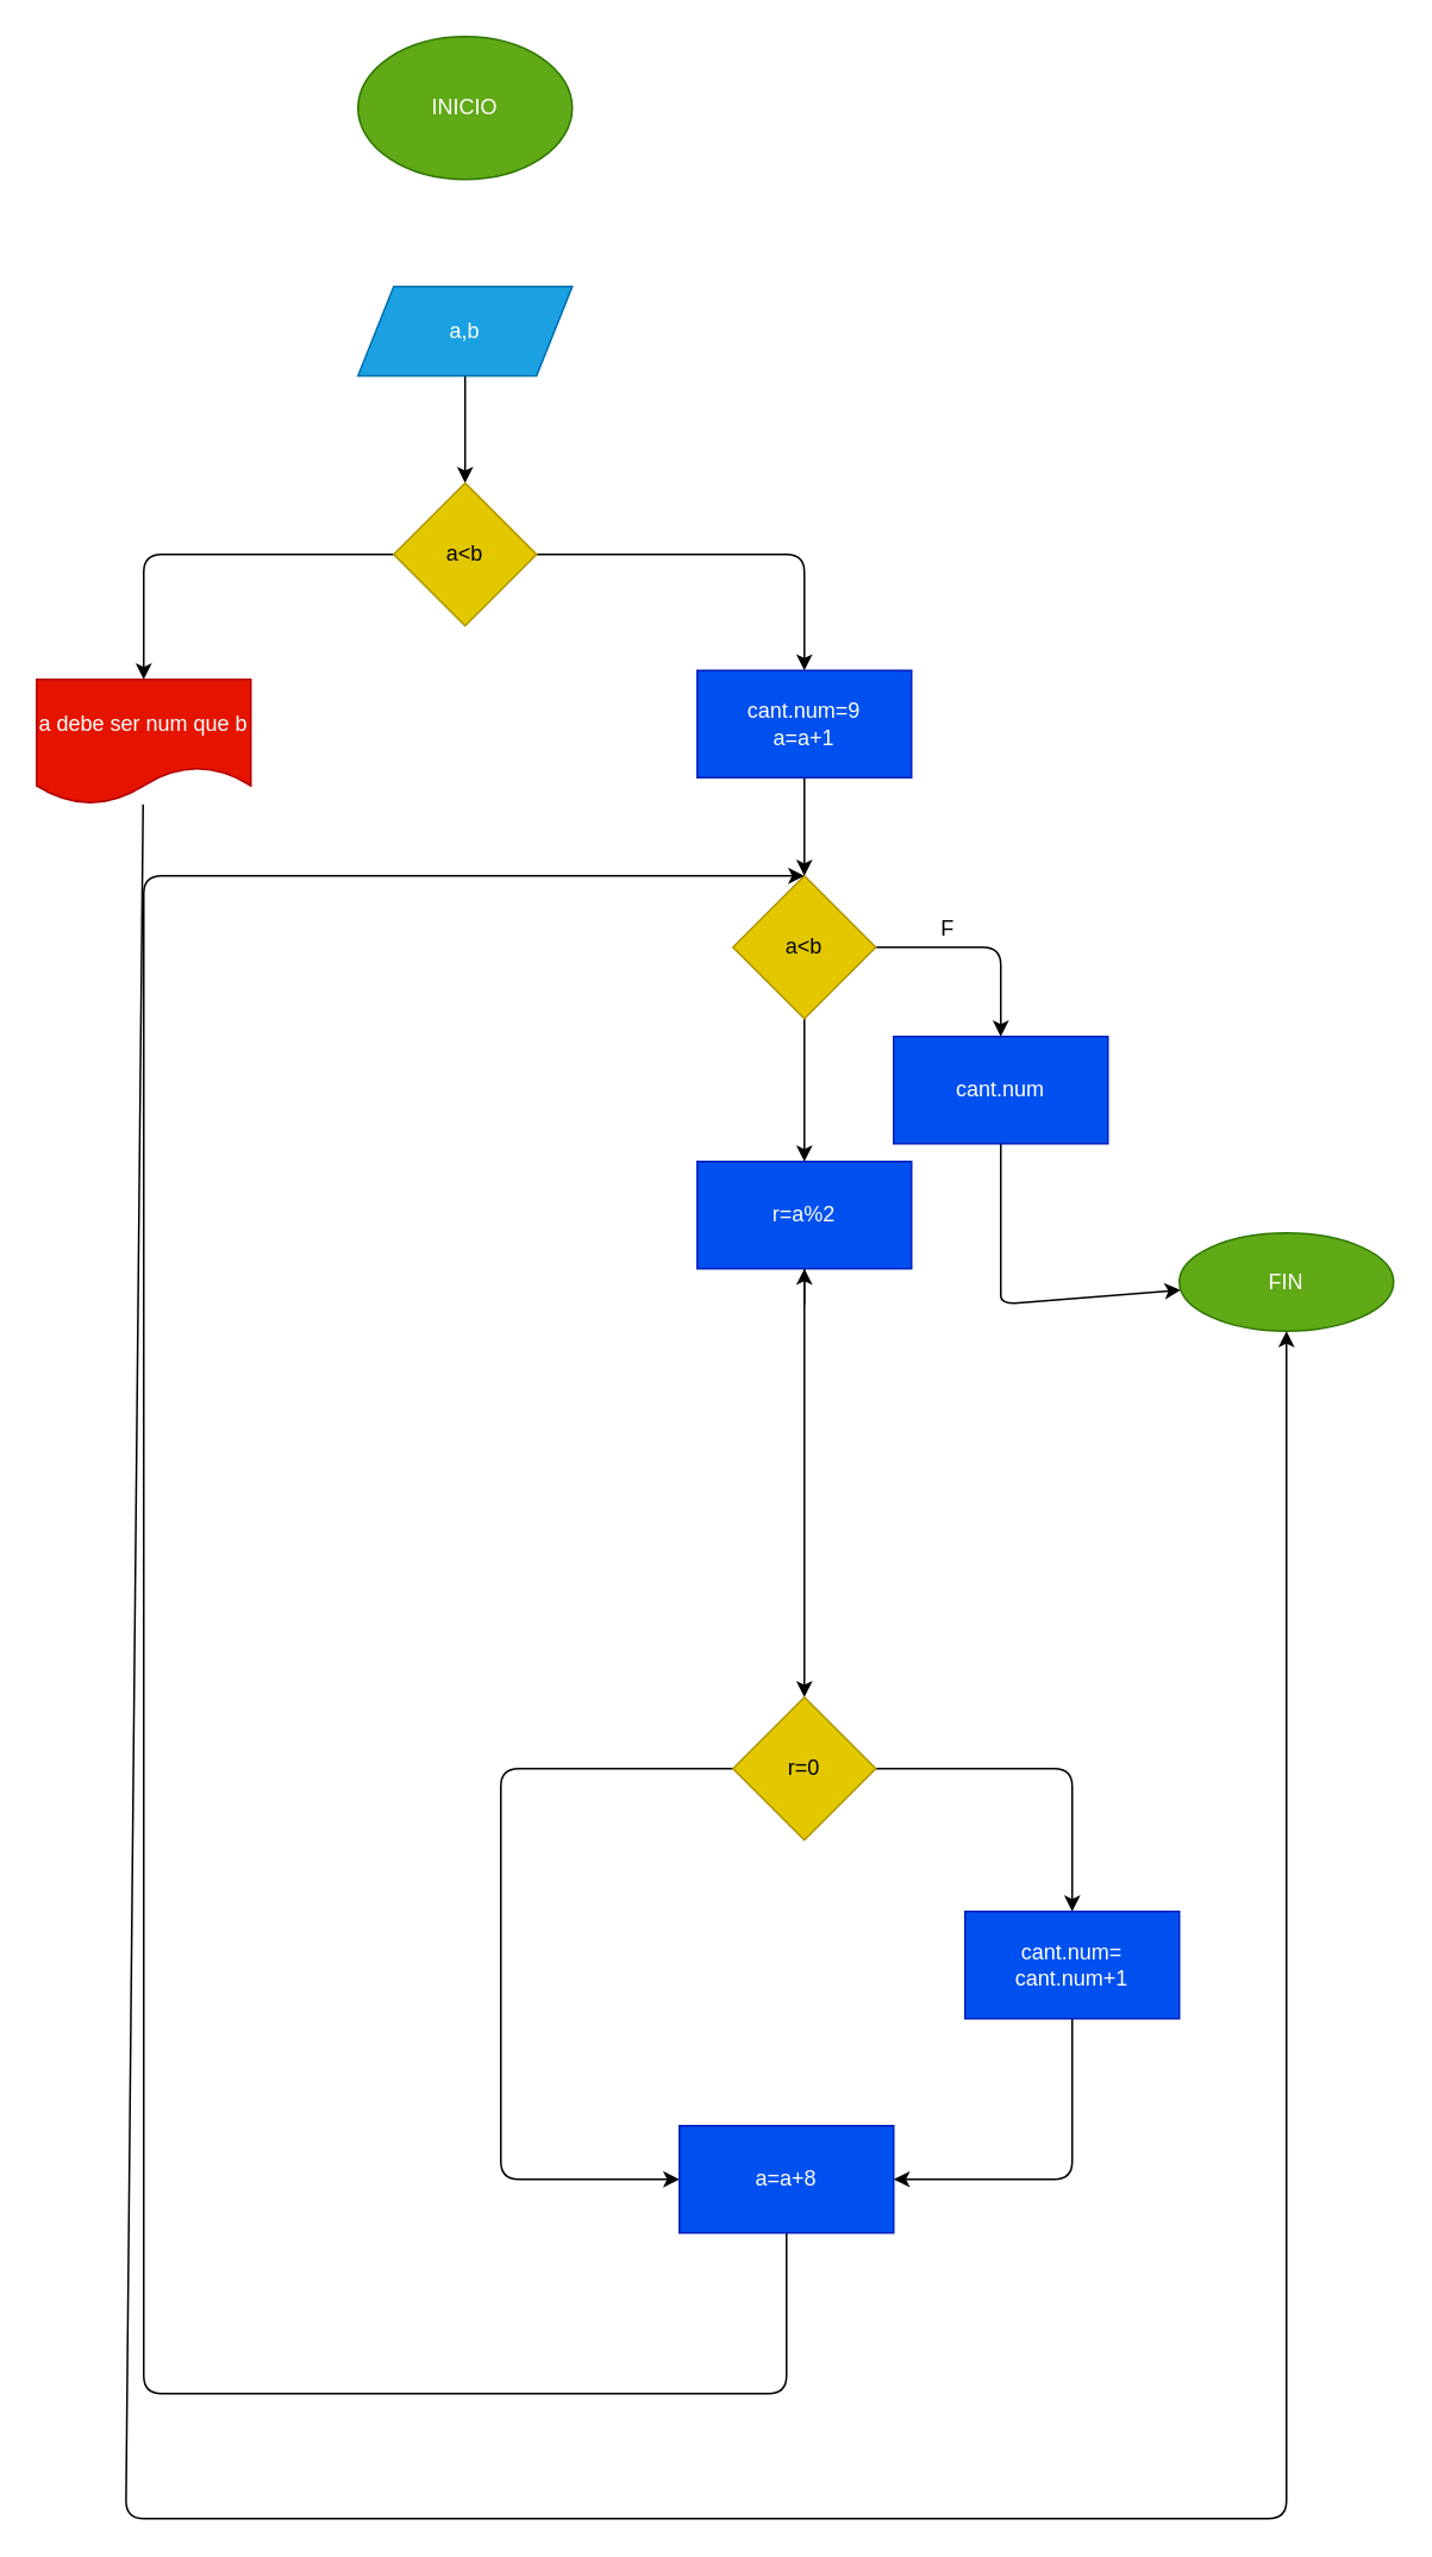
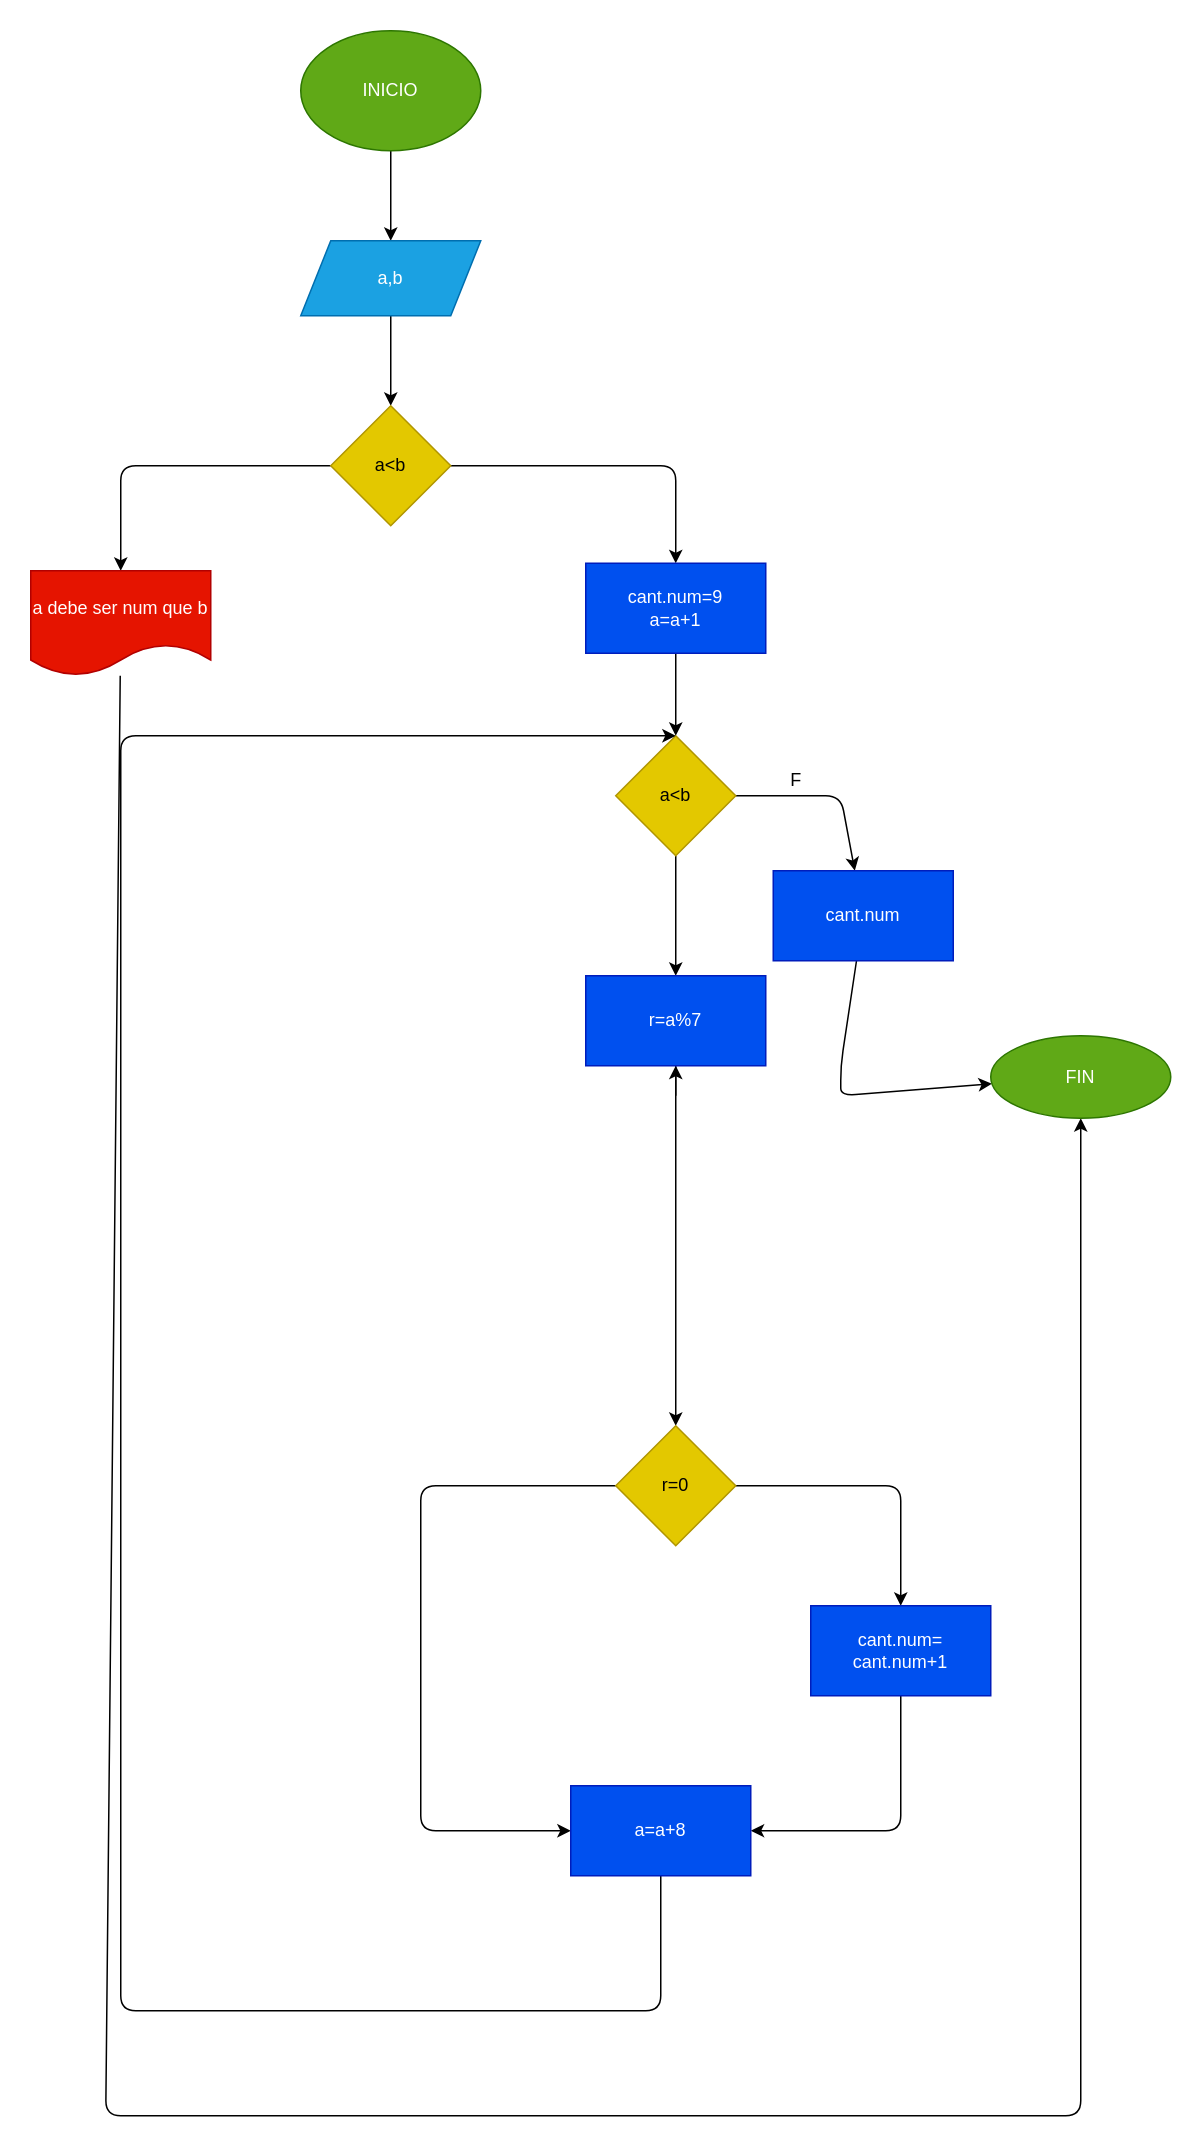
  <mxCell id="0" />
  <mxCell id="1" parent="0" />
+ <mxCell id="2" value="" style="edgeStyle=none;html=1;" parent="1" source="3" target="5" edge="1"><mxGeometry relative="1" as="geometry" /></mxCell>
  <mxCell id="3" value="INICIO" style="ellipse;whiteSpace=wrap;html=1;fillColor=#60a917;fontColor=#ffffff;strokeColor=#2D7600;" parent="1" vertex="1"><mxGeometry x="200" y="20" width="120" height="80" as="geometry" /></mxCell>
  <mxCell id="4" value="" style="edgeStyle=none;html=1;" parent="1" source="5" target="8" edge="1"><mxGeometry relative="1" as="geometry" /></mxCell>
  <mxCell id="5" value="a,b" style="shape=parallelogram;perimeter=parallelogramPerimeter;whiteSpace=wrap;html=1;fixedSize=1;fillColor=#1ba1e2;fontColor=#ffffff;strokeColor=#006EAF;" parent="1" vertex="1"><mxGeometry x="200" y="160" width="120" height="50" as="geometry" /></mxCell>
  <mxCell id="6" value="" style="edgeStyle=none;html=1;" parent="1" source="8" target="10" edge="1"><mxGeometry relative="1" as="geometry"><Array as="points"><mxPoint x="80" y="310" /></Array></mxGeometry></mxCell>
  <mxCell id="7" value="" style="edgeStyle=none;html=1;" parent="1" source="8" target="12" edge="1"><mxGeometry relative="1" as="geometry"><Array as="points"><mxPoint x="450" y="310" /><mxPoint x="450" y="330" /></Array></mxGeometry></mxCell>
  <mxCell id="8" value="a&amp;lt;b" style="rhombus;whiteSpace=wrap;html=1;fillColor=#e3c800;fontColor=#000000;strokeColor=#B09500;" parent="1" vertex="1"><mxGeometry x="220" y="270" width="80" height="80" as="geometry" /></mxCell>
  <mxCell id="9" value="" style="edgeStyle=none;html=1;entryX=0.5;entryY=1;entryDx=0;entryDy=0;" parent="1" source="10" target="29" edge="1"><mxGeometry relative="1" as="geometry"><mxPoint x="710" y="850" as="targetPoint" /><Array as="points"><mxPoint x="70" y="1410" /><mxPoint x="90" y="1410" /><mxPoint x="720" y="1410" /></Array></mxGeometry></mxCell>
  <mxCell id="10" value="a debe ser num que b" style="shape=document;whiteSpace=wrap;html=1;boundedLbl=1;fillColor=#e51400;fontColor=#ffffff;strokeColor=#B20000;" parent="1" vertex="1"><mxGeometry x="20" y="380" width="120" height="70" as="geometry" /></mxCell>
  <mxCell id="11" value="" style="edgeStyle=none;html=1;" parent="1" source="12" target="15" edge="1"><mxGeometry relative="1" as="geometry" /></mxCell>
  <mxCell id="12" value="cant.num=9&lt;br&gt;a=a+1" style="whiteSpace=wrap;html=1;fillColor=#0050ef;fontColor=#ffffff;strokeColor=#001DBC;" parent="1" vertex="1"><mxGeometry x="390" y="375" width="120" height="60" as="geometry" /></mxCell>
  <mxCell id="13" value="" style="edgeStyle=none;html=1;" parent="1" source="15" target="17" edge="1"><mxGeometry relative="1" as="geometry"><Array as="points"><mxPoint x="560" y="530" /></Array></mxGeometry></mxCell>
  <mxCell id="14" value="" style="edgeStyle=none;html=1;" parent="1" source="15" edge="1"><mxGeometry relative="1" as="geometry"><mxPoint x="450" y="650" as="targetPoint" /></mxGeometry></mxCell>
  <mxCell id="15" value="a&amp;lt;b" style="rhombus;whiteSpace=wrap;html=1;fillColor=#e3c800;fontColor=#000000;strokeColor=#B09500;" parent="1" vertex="1"><mxGeometry x="410" y="490" width="80" height="80" as="geometry" /></mxCell>
  <mxCell id="16" value="" style="edgeStyle=none;html=1;" parent="1" source="17" target="29" edge="1"><mxGeometry relative="1" as="geometry"><Array as="points"><mxPoint x="560" y="710" /><mxPoint x="560" y="730" /></Array></mxGeometry></mxCell>
- <mxCell id="17" value="cant.num" style="whiteSpace=wrap;html=1;fillColor=#0050ef;fontColor=#ffffff;strokeColor=#001DBC;" parent="1" vertex="1"><mxGeometry x="500" y="580" width="120" height="60" as="geometry" /></mxCell>
+ <mxCell id="17" value="cant.num" style="whiteSpace=wrap;html=1;fillColor=#0050ef;fontColor=#ffffff;strokeColor=#001DBC;" parent="1" vertex="1"><mxGeometry x="515" y="580" width="120" height="60" as="geometry" /></mxCell>
  <mxCell id="18" value="F" style="text;html=1;align=center;verticalAlign=middle;resizable=0;points=[];autosize=1;strokeColor=none;fillColor=none;" parent="1" vertex="1"><mxGeometry x="520" y="510" width="20" height="20" as="geometry" /></mxCell>
  <mxCell id="19" value="" style="edgeStyle=none;html=1;" parent="1" target="21" edge="1"><mxGeometry relative="1" as="geometry"><mxPoint x="450" y="730" as="sourcePoint" /></mxGeometry></mxCell>
  <mxCell id="20" value="" style="edgeStyle=none;html=1;" parent="1" source="21" target="24" edge="1"><mxGeometry relative="1" as="geometry" /></mxCell>
- <mxCell id="21" value="r=a%2" style="whiteSpace=wrap;html=1;fillColor=#0050ef;fontColor=#ffffff;strokeColor=#001DBC;" parent="1" vertex="1"><mxGeometry x="390" y="650" width="120" height="60" as="geometry" /></mxCell>
+ <mxCell id="21" value="r=a%7" style="whiteSpace=wrap;html=1;fillColor=#0050ef;fontColor=#ffffff;strokeColor=#001DBC;" parent="1" vertex="1"><mxGeometry x="390" y="650" width="120" height="60" as="geometry" /></mxCell>
  <mxCell id="22" value="" style="edgeStyle=none;html=1;" parent="1" source="24" target="28" edge="1"><mxGeometry relative="1" as="geometry"><mxPoint x="440" y="1210" as="targetPoint" /><Array as="points"><mxPoint x="280" y="990" /><mxPoint x="280" y="1040" /><mxPoint x="280" y="1100" /><mxPoint x="280" y="1160" /><mxPoint x="280" y="1220" /><mxPoint x="350" y="1220" /></Array></mxGeometry></mxCell>
  <mxCell id="23" value="" style="edgeStyle=none;html=1;" parent="1" source="24" edge="1"><mxGeometry relative="1" as="geometry"><mxPoint x="600" y="1070" as="targetPoint" /><Array as="points"><mxPoint x="600" y="990" /></Array></mxGeometry></mxCell>
  <mxCell id="24" value="r=0" style="rhombus;whiteSpace=wrap;html=1;fillColor=#e3c800;fontColor=#000000;strokeColor=#B09500;" parent="1" vertex="1"><mxGeometry x="410" y="950" width="80" height="80" as="geometry" /></mxCell>
  <mxCell id="25" value="" style="edgeStyle=none;html=1;" parent="1" source="26" target="28" edge="1"><mxGeometry relative="1" as="geometry"><Array as="points"><mxPoint x="600" y="1220" /></Array></mxGeometry></mxCell>
  <mxCell id="26" value="cant.num=&lt;br&gt;cant.num+1" style="rounded=0;whiteSpace=wrap;html=1;fillColor=#0050ef;fontColor=#ffffff;strokeColor=#001DBC;" parent="1" vertex="1"><mxGeometry x="540" y="1070" width="120" height="60" as="geometry" /></mxCell>
  <mxCell id="27" value="" style="edgeStyle=none;html=1;entryX=0.5;entryY=0;entryDx=0;entryDy=0;" parent="1" source="28" target="15" edge="1"><mxGeometry relative="1" as="geometry"><mxPoint x="200" y="600" as="targetPoint" /><Array as="points"><mxPoint x="440" y="1340" /><mxPoint x="80" y="1340" /><mxPoint x="80" y="490" /></Array></mxGeometry></mxCell>
  <mxCell id="28" value="a=a+8" style="whiteSpace=wrap;html=1;rounded=0;fillColor=#0050ef;fontColor=#ffffff;strokeColor=#001DBC;" parent="1" vertex="1"><mxGeometry x="380" y="1190" width="120" height="60" as="geometry" /></mxCell>
  <mxCell id="29" value="FIN" style="ellipse;whiteSpace=wrap;html=1;fillColor=#60a917;fontColor=#ffffff;strokeColor=#2D7600;" parent="1" vertex="1"><mxGeometry x="660" y="690" width="120" height="55" as="geometry" /></mxCell>
